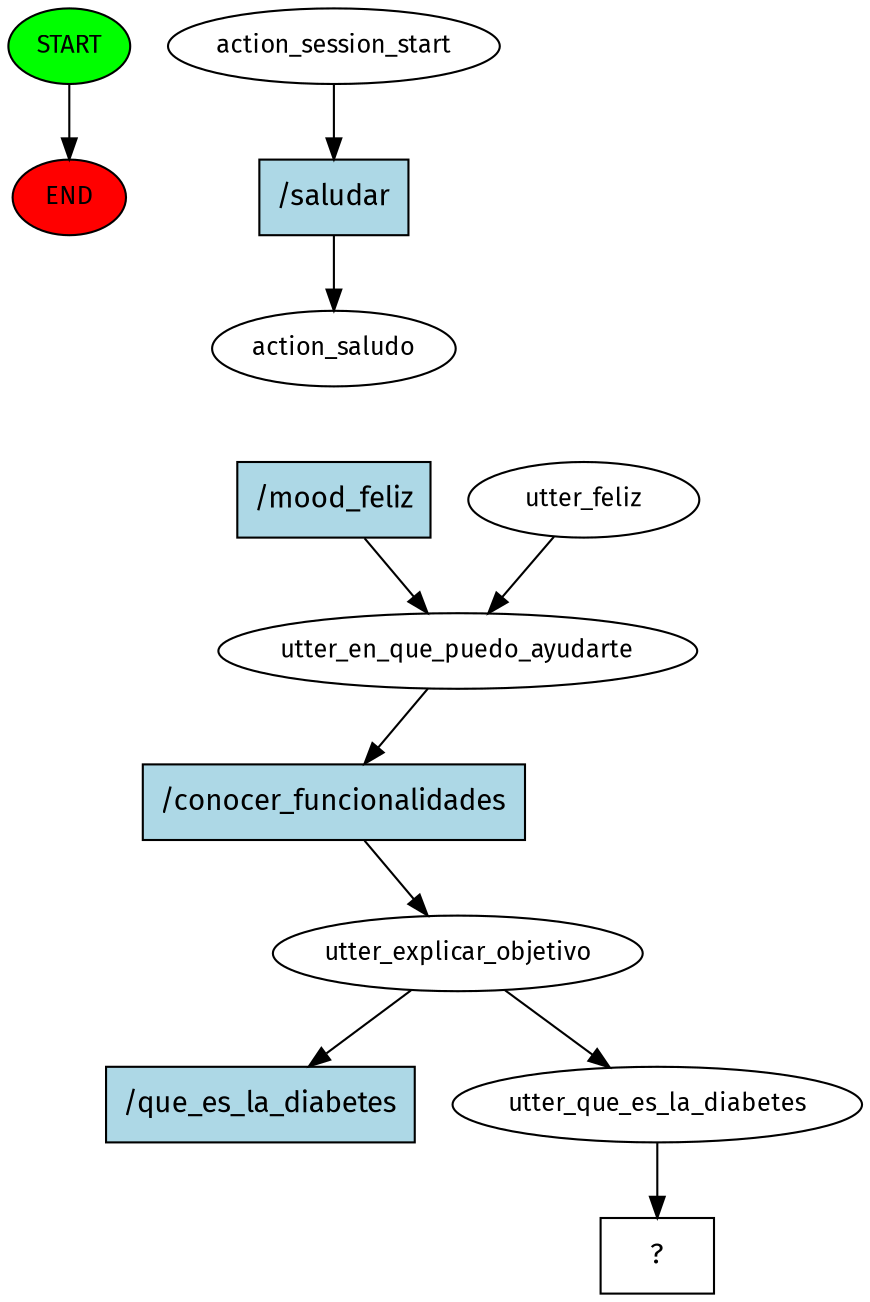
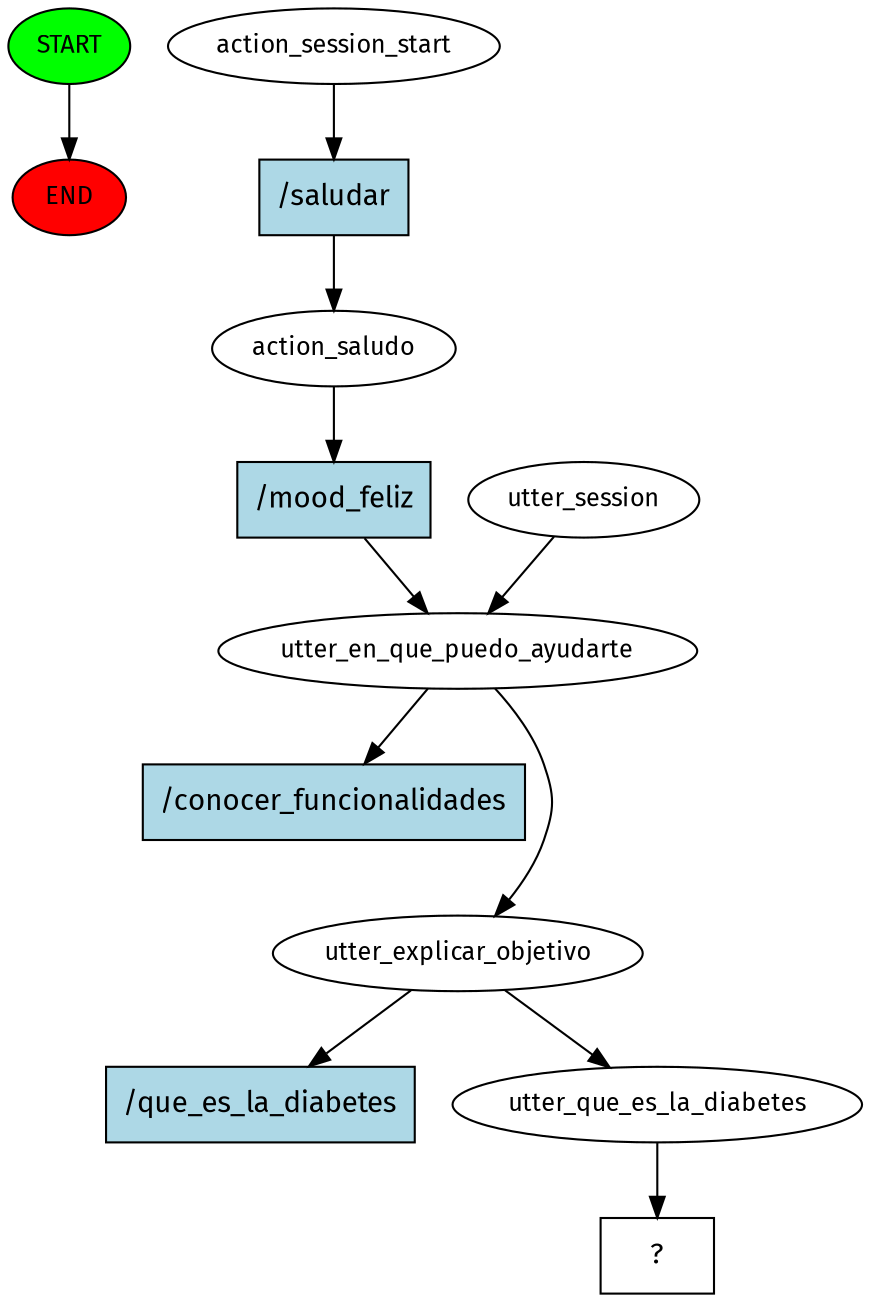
  digraph {
    fontname="Fira Sans"
    node [fontname="Fira Sans" fontsize=12]
    edge [fontname="Fira Sans"]
    n1 [fillcolor=green label=START style=filled]
    n2 [fillcolor=red label=END style=filled]
    n3 [label=action_session_start]
    n4 [fillcolor=lightblue label="/saludar" shape=rect style=filled fontsize=""]
    n5 [label=action_saludo]
    n6 [fillcolor=lightblue label="/mood_feliz" shape=rect style=filled fontsize=""]
    n7 [label=utter_en_que_puedo_ayudarte]
-   n8 [label=utter_feliz]
+   n8 [label=utter_session]
    n9 [fillcolor=lightblue label="/conocer_funcionalidades" shape=rect style=filled fontsize=""]
    n10 [label=utter_explicar_objetivo]
    n11 [fillcolor=lightblue label="/que_es_la_diabetes" shape=rect style=filled fontsize=""]
    n12 [label=utter_que_es_la_diabetes]
    n13 [label="  ?  " shape=rect fontsize=""]
    n1 -> n2
    n3 -> n4
    n4 -> n5
+   n5 -> n6
    n6 -> n7
    n7 -> n9
    n8 -> n7
-   n9 -> n10
+   n7 -> n10
    n10 -> n11
    n10 -> n12
    n12 -> n13
  }
